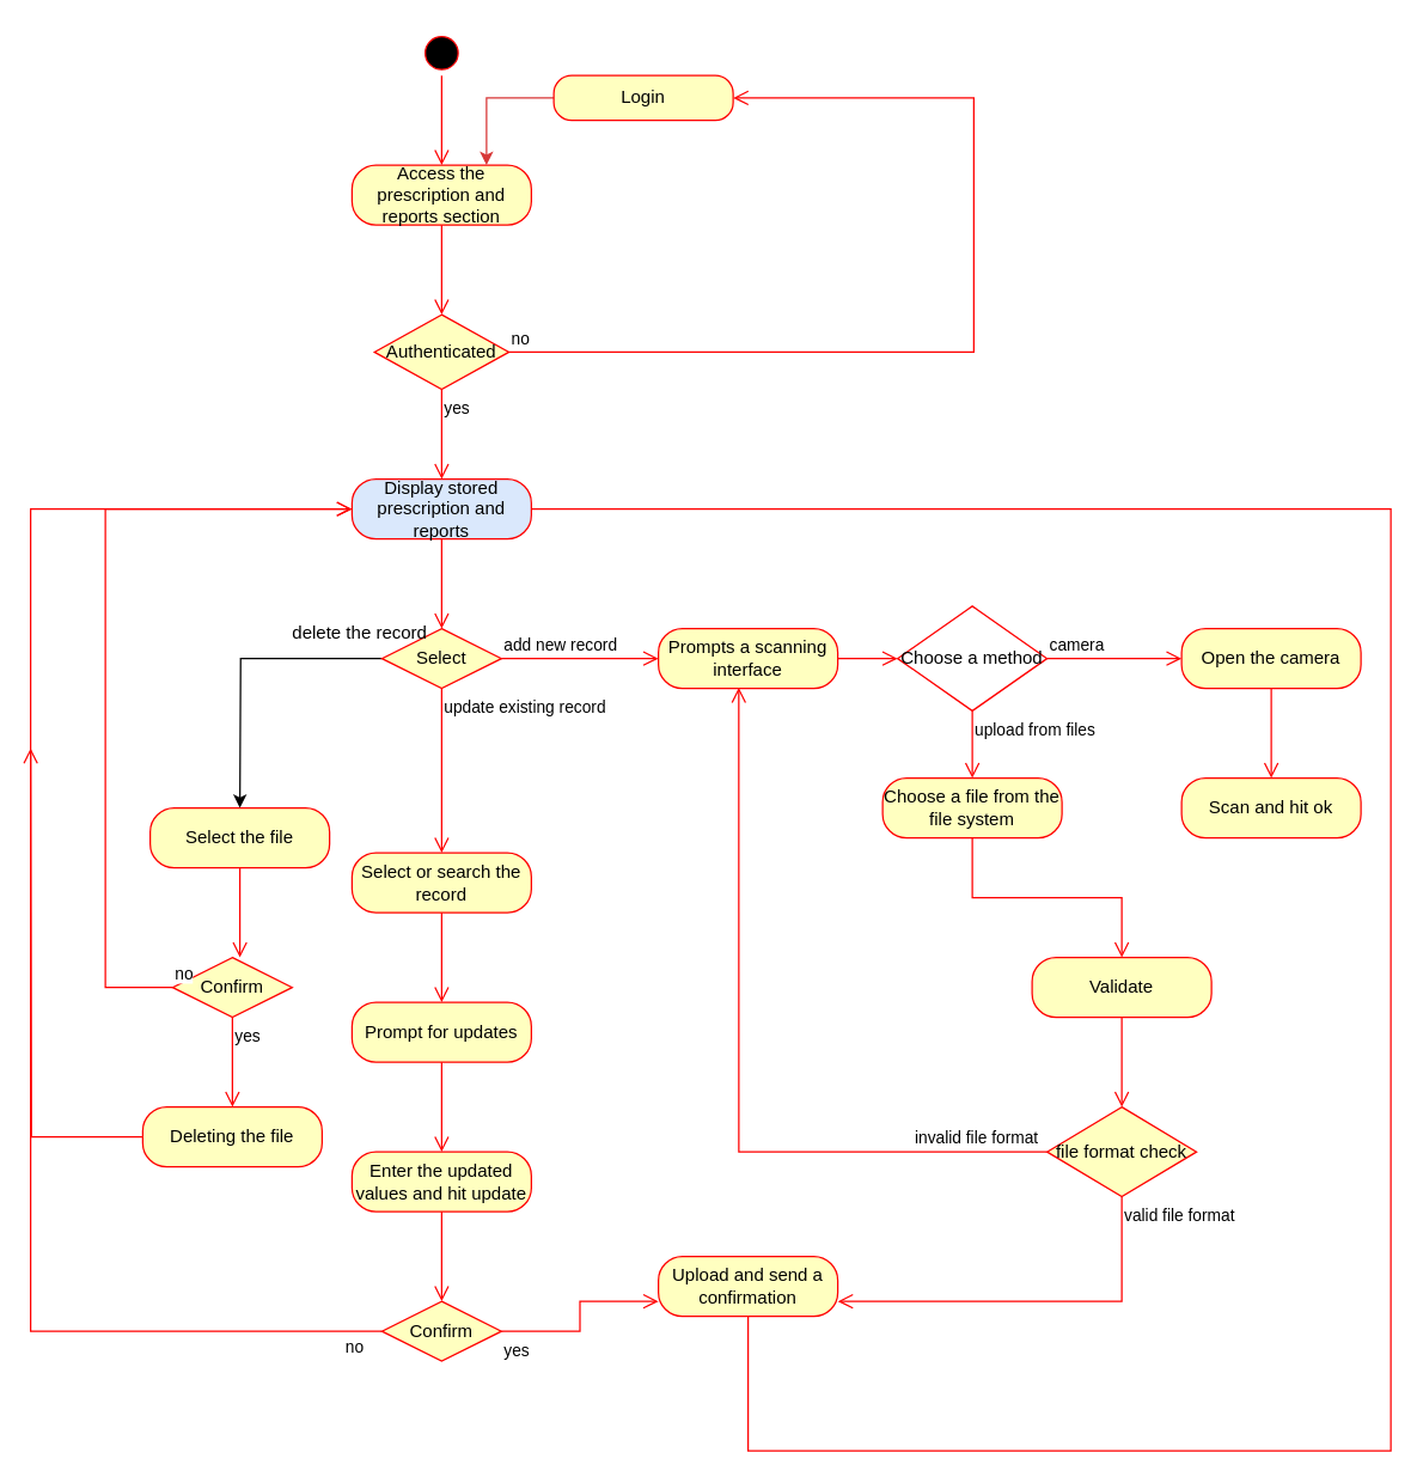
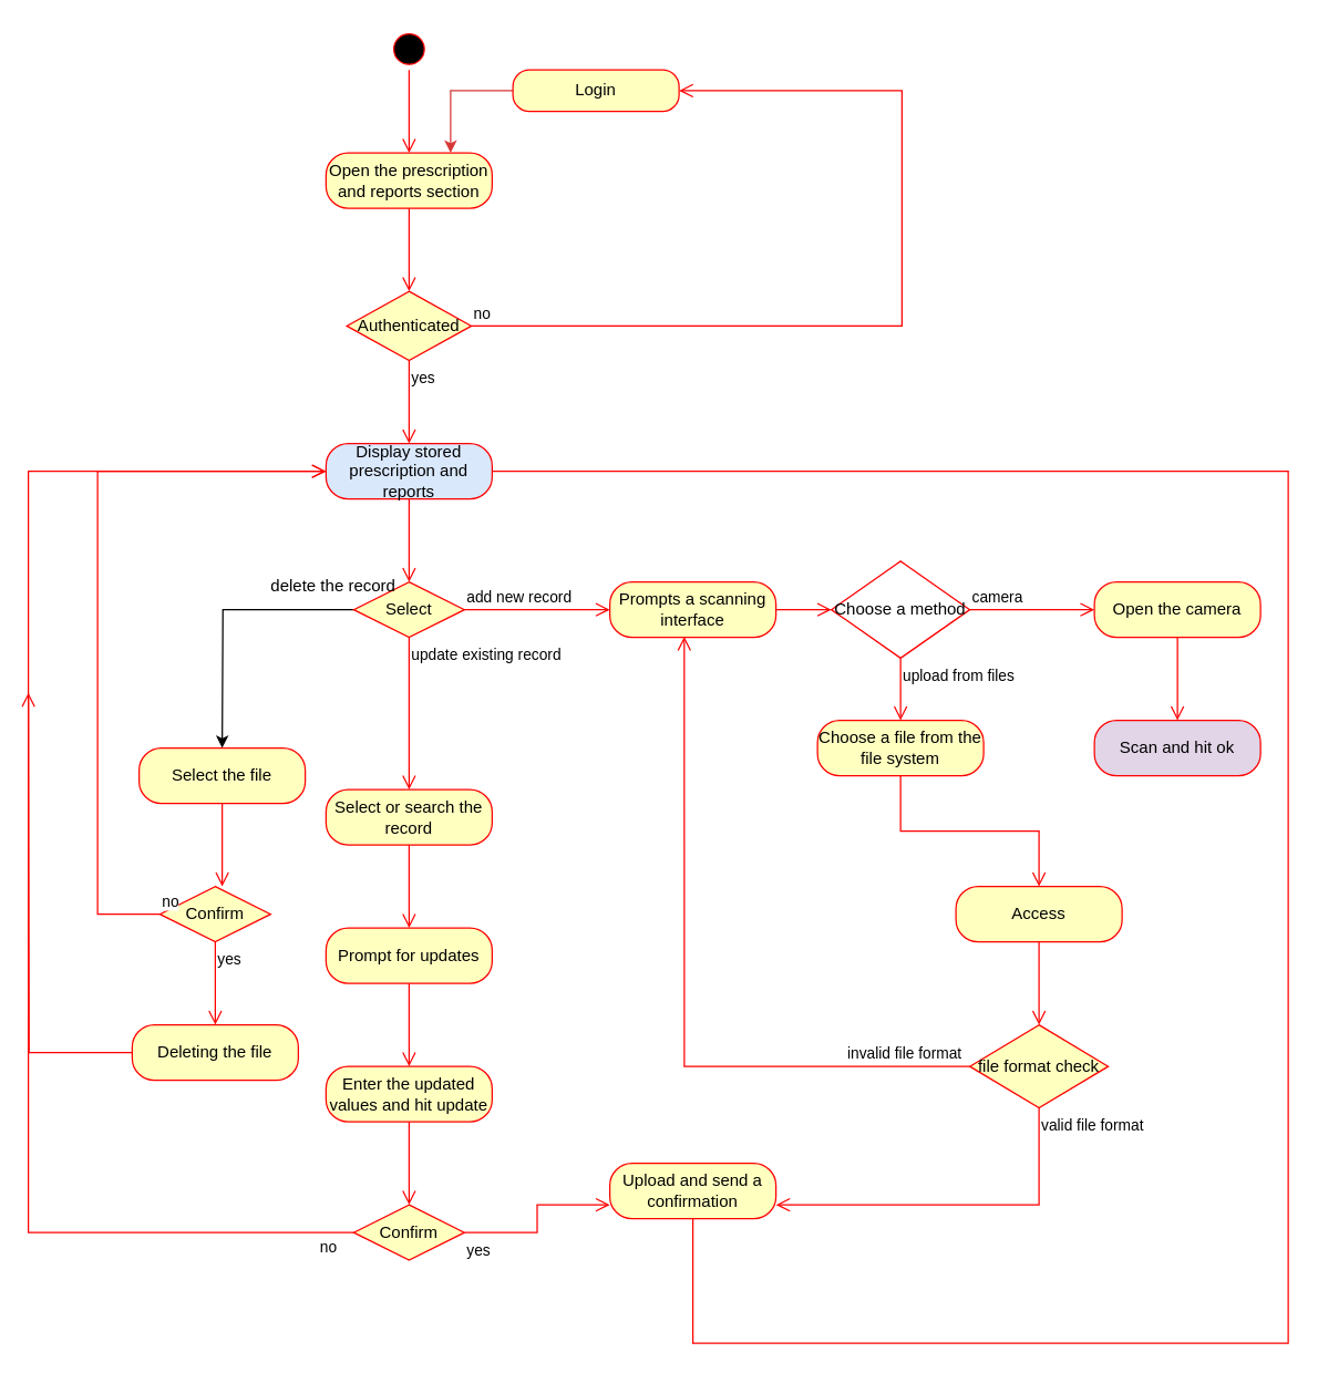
  <mxCell id="0" />
  <mxCell id="1" parent="0" />
  <mxCell id="2" value="" style="ellipse;html=1;shape=startState;fillColor=#000000;strokeColor=#ff0000;" vertex="1" parent="1"><mxGeometry x="280" y="20" width="30" height="30" as="geometry" /></mxCell>
  <mxCell id="3" value="" style="edgeStyle=orthogonalEdgeStyle;html=1;verticalAlign=bottom;endArrow=open;endSize=8;strokeColor=#ff0000;rounded=0;" edge="1" source="2" parent="1"><mxGeometry relative="1" as="geometry"><mxPoint x="295" y="110" as="targetPoint" /></mxGeometry></mxCell>
- <mxCell id="4" value="Access the prescription and reports section" style="rounded=1;whiteSpace=wrap;html=1;arcSize=40;fontColor=#000000;fillColor=#ffffc0;strokeColor=#ff0000;" vertex="1" parent="1"><mxGeometry x="235" y="110" width="120" height="40" as="geometry" /></mxCell>
+ <mxCell id="4" value="Open the prescription and reports section" style="rounded=1;whiteSpace=wrap;html=1;arcSize=40;fontColor=#000000;fillColor=#ffffc0;strokeColor=#ff0000;" vertex="1" parent="1"><mxGeometry x="235" y="110" width="120" height="40" as="geometry" /></mxCell>
  <mxCell id="5" value="" style="edgeStyle=orthogonalEdgeStyle;html=1;verticalAlign=bottom;endArrow=open;endSize=8;strokeColor=#ff0000;rounded=0;" edge="1" source="4" parent="1"><mxGeometry relative="1" as="geometry"><mxPoint x="295" y="210" as="targetPoint" /></mxGeometry></mxCell>
  <mxCell id="6" value="Authenticated" style="rhombus;whiteSpace=wrap;html=1;fontColor=#000000;fillColor=#ffffc0;strokeColor=#ff0000;" vertex="1" parent="1"><mxGeometry x="250" y="210" width="90" height="50" as="geometry" /></mxCell>
  <mxCell id="7" value="no" style="edgeStyle=orthogonalEdgeStyle;html=1;align=left;verticalAlign=bottom;endArrow=open;endSize=8;strokeColor=#ff0000;rounded=0;" edge="1" source="6" parent="1" target="10"><mxGeometry x="-1" relative="1" as="geometry"><mxPoint x="520" y="80" as="targetPoint" /><Array as="points"><mxPoint x="651" y="235" /></Array></mxGeometry></mxCell>
  <mxCell id="8" value="yes" style="edgeStyle=orthogonalEdgeStyle;html=1;align=left;verticalAlign=top;endArrow=open;endSize=8;strokeColor=#ff0000;rounded=0;" edge="1" source="6" parent="1"><mxGeometry x="-1" relative="1" as="geometry"><mxPoint x="295" y="320" as="targetPoint" /><Array as="points"><mxPoint x="295" y="320" /></Array></mxGeometry></mxCell>
  <mxCell id="9" style="edgeStyle=orthogonalEdgeStyle;rounded=0;orthogonalLoop=1;jettySize=auto;html=1;entryX=0.75;entryY=0;entryDx=0;entryDy=0;strokeColor=#D73737;" edge="1" parent="1" source="10" target="4"><mxGeometry relative="1" as="geometry" /></mxCell>
  <mxCell id="10" value="Login" style="rounded=1;whiteSpace=wrap;html=1;arcSize=40;fontColor=#000000;fillColor=#ffffc0;strokeColor=#ff0000;" vertex="1" parent="1"><mxGeometry x="370" y="50" width="120" height="30" as="geometry" /></mxCell>
  <mxCell id="11" value="Display stored prescription and reports" style="rounded=1;whiteSpace=wrap;html=1;arcSize=40;fontColor=#000000;fillColor=#dae8fc;strokeColor=#ff0000;" vertex="1" parent="1"><mxGeometry x="235" y="320" width="120" height="40" as="geometry" /></mxCell>
  <mxCell id="12" value="" style="edgeStyle=orthogonalEdgeStyle;html=1;verticalAlign=bottom;endArrow=open;endSize=8;strokeColor=#ff0000;rounded=0;" edge="1" source="11" parent="1"><mxGeometry relative="1" as="geometry"><mxPoint x="295" y="420" as="targetPoint" /></mxGeometry></mxCell>
  <mxCell id="13" style="edgeStyle=orthogonalEdgeStyle;rounded=0;orthogonalLoop=1;jettySize=auto;html=1;" edge="1" parent="1" source="14"><mxGeometry relative="1" as="geometry"><mxPoint x="160" y="540" as="targetPoint" /></mxGeometry></mxCell>
  <mxCell id="14" value="Select" style="rhombus;whiteSpace=wrap;html=1;fontColor=#000000;fillColor=#ffffc0;strokeColor=#ff0000;" vertex="1" parent="1"><mxGeometry x="255" y="420" width="80" height="40" as="geometry" /></mxCell>
  <mxCell id="15" value="add new record" style="edgeStyle=orthogonalEdgeStyle;html=1;align=left;verticalAlign=bottom;endArrow=open;endSize=8;strokeColor=#ff0000;rounded=0;" edge="1" source="14" parent="1"><mxGeometry x="-1" relative="1" as="geometry"><mxPoint x="440" y="440" as="targetPoint" /></mxGeometry></mxCell>
  <mxCell id="16" value="update existing record" style="edgeStyle=orthogonalEdgeStyle;html=1;align=left;verticalAlign=top;endArrow=open;endSize=8;strokeColor=#ff0000;rounded=0;" edge="1" source="14" parent="1"><mxGeometry x="-1" relative="1" as="geometry"><mxPoint x="295" y="570" as="targetPoint" /></mxGeometry></mxCell>
  <mxCell id="17" value="Prompts a scanning interface" style="rounded=1;whiteSpace=wrap;html=1;arcSize=40;fontColor=#000000;fillColor=#ffffc0;strokeColor=#ff0000;" vertex="1" parent="1"><mxGeometry x="440" y="420" width="120" height="40" as="geometry" /></mxCell>
  <mxCell id="18" value="" style="edgeStyle=orthogonalEdgeStyle;html=1;verticalAlign=bottom;endArrow=open;endSize=8;strokeColor=#ff0000;rounded=0;entryX=0;entryY=0.5;entryDx=0;entryDy=0;" edge="1" source="17" parent="1" target="19"><mxGeometry relative="1" as="geometry"><mxPoint x="560" y="350" as="targetPoint" /></mxGeometry></mxCell>
  <mxCell id="19" value="Choose a method" style="rhombus;whiteSpace=wrap;html=1;fontColor=#000000;fillColor=#ffffff;strokeColor=#ff0000;" vertex="1" parent="1"><mxGeometry x="600" y="405" width="100" height="70" as="geometry" /></mxCell>
  <mxCell id="20" value="camera" style="edgeStyle=orthogonalEdgeStyle;html=1;align=left;verticalAlign=bottom;endArrow=open;endSize=8;strokeColor=#ff0000;rounded=0;" edge="1" source="19" parent="1"><mxGeometry x="-1" relative="1" as="geometry"><mxPoint x="790" y="440" as="targetPoint" /></mxGeometry></mxCell>
  <mxCell id="21" value="upload from files" style="edgeStyle=orthogonalEdgeStyle;html=1;align=left;verticalAlign=top;endArrow=open;endSize=8;strokeColor=#ff0000;rounded=0;" edge="1" source="19" parent="1"><mxGeometry x="-1" relative="1" as="geometry"><mxPoint x="650" y="520" as="targetPoint" /></mxGeometry></mxCell>
  <mxCell id="22" value="Open the camera" style="rounded=1;whiteSpace=wrap;html=1;arcSize=40;fontColor=#000000;fillColor=#ffffc0;strokeColor=#ff0000;" vertex="1" parent="1"><mxGeometry x="790" y="420" width="120" height="40" as="geometry" /></mxCell>
  <mxCell id="23" value="" style="edgeStyle=orthogonalEdgeStyle;html=1;verticalAlign=bottom;endArrow=open;endSize=8;strokeColor=#ff0000;rounded=0;" edge="1" source="22" parent="1"><mxGeometry relative="1" as="geometry"><mxPoint x="850" y="520" as="targetPoint" /></mxGeometry></mxCell>
- <mxCell id="24" value="Scan and hit ok" style="rounded=1;whiteSpace=wrap;html=1;arcSize=40;fontColor=#000000;fillColor=#ffffc0;strokeColor=#ff0000;" vertex="1" parent="1"><mxGeometry x="790" y="520" width="120" height="40" as="geometry" /></mxCell>
+ <mxCell id="24" value="Scan and hit ok" style="rounded=1;whiteSpace=wrap;html=1;arcSize=40;fontColor=#000000;fillColor=#e1d5e7;strokeColor=#ff0000;" vertex="1" parent="1"><mxGeometry x="790" y="520" width="120" height="40" as="geometry" /></mxCell>
  <mxCell id="25" value="Choose a file from the file system" style="rounded=1;whiteSpace=wrap;html=1;arcSize=40;fontColor=#000000;fillColor=#ffffc0;strokeColor=#ff0000;" vertex="1" parent="1"><mxGeometry x="590" y="520" width="120" height="40" as="geometry" /></mxCell>
  <mxCell id="26" value="" style="edgeStyle=orthogonalEdgeStyle;html=1;verticalAlign=bottom;endArrow=open;endSize=8;strokeColor=#ff0000;rounded=0;" edge="1" source="25" parent="1" target="27"><mxGeometry relative="1" as="geometry"><mxPoint x="650" y="620" as="targetPoint" /></mxGeometry></mxCell>
- <mxCell id="27" value="Validate" style="rounded=1;whiteSpace=wrap;html=1;arcSize=40;fontColor=#000000;fillColor=#ffffc0;strokeColor=#ff0000;" vertex="1" parent="1"><mxGeometry x="690" y="640" width="120" height="40" as="geometry" /></mxCell>
+ <mxCell id="27" value="Access" style="rounded=1;whiteSpace=wrap;html=1;arcSize=40;fontColor=#000000;fillColor=#ffffc0;strokeColor=#ff0000;" vertex="1" parent="1"><mxGeometry x="690" y="640" width="120" height="40" as="geometry" /></mxCell>
  <mxCell id="28" value="" style="edgeStyle=orthogonalEdgeStyle;html=1;verticalAlign=bottom;endArrow=open;endSize=8;strokeColor=#ff0000;rounded=0;" edge="1" source="27" parent="1"><mxGeometry relative="1" as="geometry"><mxPoint x="750" y="740" as="targetPoint" /></mxGeometry></mxCell>
  <mxCell id="29" value="file format check" style="rhombus;whiteSpace=wrap;html=1;fontColor=#000000;fillColor=#ffffc0;strokeColor=#ff0000;" vertex="1" parent="1"><mxGeometry x="700" y="740" width="100" height="60" as="geometry" /></mxCell>
  <mxCell id="30" value="invalid file format" style="edgeStyle=orthogonalEdgeStyle;html=1;align=left;verticalAlign=bottom;endArrow=open;endSize=8;strokeColor=#ff0000;rounded=0;entryX=0.448;entryY=0.985;entryDx=0;entryDy=0;entryPerimeter=0;" edge="1" source="29" parent="1" target="17"><mxGeometry x="-0.652" relative="1" as="geometry"><mxPoint x="890" y="760" as="targetPoint" /><mxPoint as="offset" /></mxGeometry></mxCell>
  <mxCell id="31" value="valid file format" style="edgeStyle=orthogonalEdgeStyle;html=1;align=left;verticalAlign=top;endArrow=open;endSize=8;strokeColor=#ff0000;rounded=0;entryX=1;entryY=0.75;entryDx=0;entryDy=0;" edge="1" source="29" parent="1" target="32"><mxGeometry x="-1" relative="1" as="geometry"><mxPoint x="750" y="840" as="targetPoint" /><Array as="points"><mxPoint x="750" y="870" /></Array></mxGeometry></mxCell>
  <mxCell id="32" value="Upload and send a confirmation" style="rounded=1;whiteSpace=wrap;html=1;arcSize=40;fontColor=#000000;fillColor=#ffffc0;strokeColor=#ff0000;" vertex="1" parent="1"><mxGeometry x="440" y="840" width="120" height="40" as="geometry" /></mxCell>
  <mxCell id="33" value="" style="edgeStyle=orthogonalEdgeStyle;html=1;verticalAlign=bottom;endArrow=none;endSize=8;strokeColor=#ff0000;rounded=0;entryX=1;entryY=0.5;entryDx=0;entryDy=0;" edge="1" source="32" parent="1" target="11"><mxGeometry relative="1" as="geometry"><mxPoint x="500" y="940" as="targetPoint" /><Array as="points"><mxPoint x="500" y="970" /><mxPoint x="930" y="970" /><mxPoint x="930" y="340" /></Array></mxGeometry></mxCell>
  <mxCell id="34" value="Select or search the record" style="rounded=1;whiteSpace=wrap;html=1;arcSize=40;fontColor=#000000;fillColor=#ffffc0;strokeColor=#ff0000;" vertex="1" parent="1"><mxGeometry x="235" y="570" width="120" height="40" as="geometry" /></mxCell>
  <mxCell id="35" value="" style="edgeStyle=orthogonalEdgeStyle;html=1;verticalAlign=bottom;endArrow=open;endSize=8;strokeColor=#ff0000;rounded=0;" edge="1" source="34" parent="1"><mxGeometry relative="1" as="geometry"><mxPoint x="295" y="670" as="targetPoint" /></mxGeometry></mxCell>
  <mxCell id="36" value="Prompt for updates" style="rounded=1;whiteSpace=wrap;html=1;arcSize=40;fontColor=#000000;fillColor=#ffffc0;strokeColor=#ff0000;" vertex="1" parent="1"><mxGeometry x="235" y="670" width="120" height="40" as="geometry" /></mxCell>
  <mxCell id="37" value="" style="edgeStyle=orthogonalEdgeStyle;html=1;verticalAlign=bottom;endArrow=open;endSize=8;strokeColor=#ff0000;rounded=0;" edge="1" source="36" parent="1"><mxGeometry relative="1" as="geometry"><mxPoint x="295" y="770" as="targetPoint" /></mxGeometry></mxCell>
  <mxCell id="38" value="Enter the updated values and hit update" style="rounded=1;whiteSpace=wrap;html=1;arcSize=40;fontColor=#000000;fillColor=#ffffc0;strokeColor=#ff0000;" vertex="1" parent="1"><mxGeometry x="235" y="770" width="120" height="40" as="geometry" /></mxCell>
  <mxCell id="39" value="" style="edgeStyle=orthogonalEdgeStyle;html=1;verticalAlign=bottom;endArrow=open;endSize=8;strokeColor=#ff0000;rounded=0;" edge="1" source="38" parent="1"><mxGeometry relative="1" as="geometry"><mxPoint x="295" y="870" as="targetPoint" /></mxGeometry></mxCell>
  <mxCell id="40" value="Confirm" style="rhombus;whiteSpace=wrap;html=1;fontColor=#000000;fillColor=#ffffc0;strokeColor=#ff0000;" vertex="1" parent="1"><mxGeometry x="255" y="870" width="80" height="40" as="geometry" /></mxCell>
  <mxCell id="41" value="no" style="edgeStyle=orthogonalEdgeStyle;html=1;align=left;verticalAlign=bottom;endArrow=open;endSize=8;strokeColor=#ff0000;rounded=0;entryX=0;entryY=0.5;entryDx=0;entryDy=0;" edge="1" source="40" parent="1" target="11"><mxGeometry x="-0.949" y="20" relative="1" as="geometry"><mxPoint x="435" y="890" as="targetPoint" /><Array as="points"><mxPoint x="20" y="890" /><mxPoint x="20" y="340" /></Array><mxPoint as="offset" /></mxGeometry></mxCell>
  <mxCell id="42" value="yes" style="edgeStyle=orthogonalEdgeStyle;html=1;align=left;verticalAlign=top;endArrow=open;endSize=8;strokeColor=#ff0000;rounded=0;entryX=0;entryY=0.75;entryDx=0;entryDy=0;" edge="1" source="40" parent="1" target="32"><mxGeometry x="-1" relative="1" as="geometry"><mxPoint x="295" y="970" as="targetPoint" /></mxGeometry></mxCell>
  <mxCell id="43" value="delete the record" style="text;html=1;align=center;verticalAlign=middle;resizable=0;points=[];autosize=1;strokeColor=none;fillColor=none;" vertex="1" parent="1"><mxGeometry x="185" y="408" width="110" height="30" as="geometry" /></mxCell>
  <mxCell id="44" value="Select the file" style="rounded=1;whiteSpace=wrap;html=1;arcSize=40;fontColor=#000000;fillColor=#ffffc0;strokeColor=#ff0000;" vertex="1" parent="1"><mxGeometry x="100" y="540" width="120" height="40" as="geometry" /></mxCell>
  <mxCell id="45" value="" style="edgeStyle=orthogonalEdgeStyle;html=1;verticalAlign=bottom;endArrow=open;endSize=8;strokeColor=#ff0000;rounded=0;" edge="1" source="44" parent="1"><mxGeometry relative="1" as="geometry"><mxPoint x="160" y="640" as="targetPoint" /></mxGeometry></mxCell>
  <mxCell id="46" value="Confirm" style="rhombus;whiteSpace=wrap;html=1;fontColor=#000000;fillColor=#ffffc0;strokeColor=#ff0000;" vertex="1" parent="1"><mxGeometry x="115" y="640" width="80" height="40" as="geometry" /></mxCell>
  <mxCell id="47" value="no" style="edgeStyle=orthogonalEdgeStyle;html=1;align=left;verticalAlign=bottom;endArrow=open;endSize=8;strokeColor=#ff0000;rounded=0;" edge="1" source="46" parent="1" target="11"><mxGeometry x="-1" relative="1" as="geometry"><mxPoint x="295" y="660" as="targetPoint" /><Array as="points"><mxPoint x="70" y="660" /><mxPoint x="70" y="340" /></Array></mxGeometry></mxCell>
  <mxCell id="48" value="yes" style="edgeStyle=orthogonalEdgeStyle;html=1;align=left;verticalAlign=top;endArrow=open;endSize=8;strokeColor=#ff0000;rounded=0;" edge="1" source="46" parent="1"><mxGeometry x="-1" relative="1" as="geometry"><mxPoint x="155" y="740" as="targetPoint" /></mxGeometry></mxCell>
  <mxCell id="49" value="Deleting the file" style="rounded=1;whiteSpace=wrap;html=1;arcSize=40;fontColor=#000000;fillColor=#ffffc0;strokeColor=#ff0000;" vertex="1" parent="1"><mxGeometry x="95" y="740" width="120" height="40" as="geometry" /></mxCell>
  <mxCell id="50" value="" style="edgeStyle=orthogonalEdgeStyle;html=1;verticalAlign=bottom;endArrow=open;endSize=8;strokeColor=#ff0000;rounded=0;" edge="1" source="49" parent="1"><mxGeometry relative="1" as="geometry"><mxPoint x="20" y="500" as="targetPoint" /></mxGeometry></mxCell>
